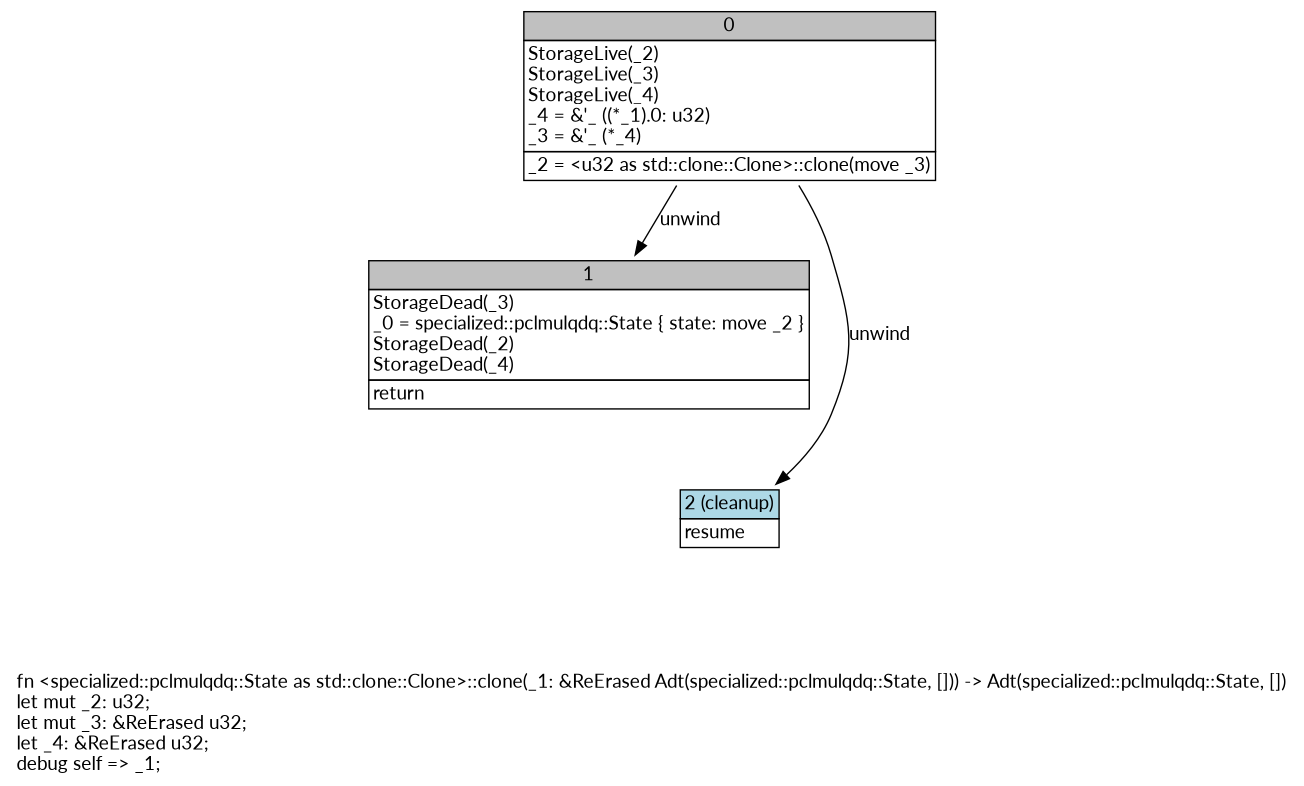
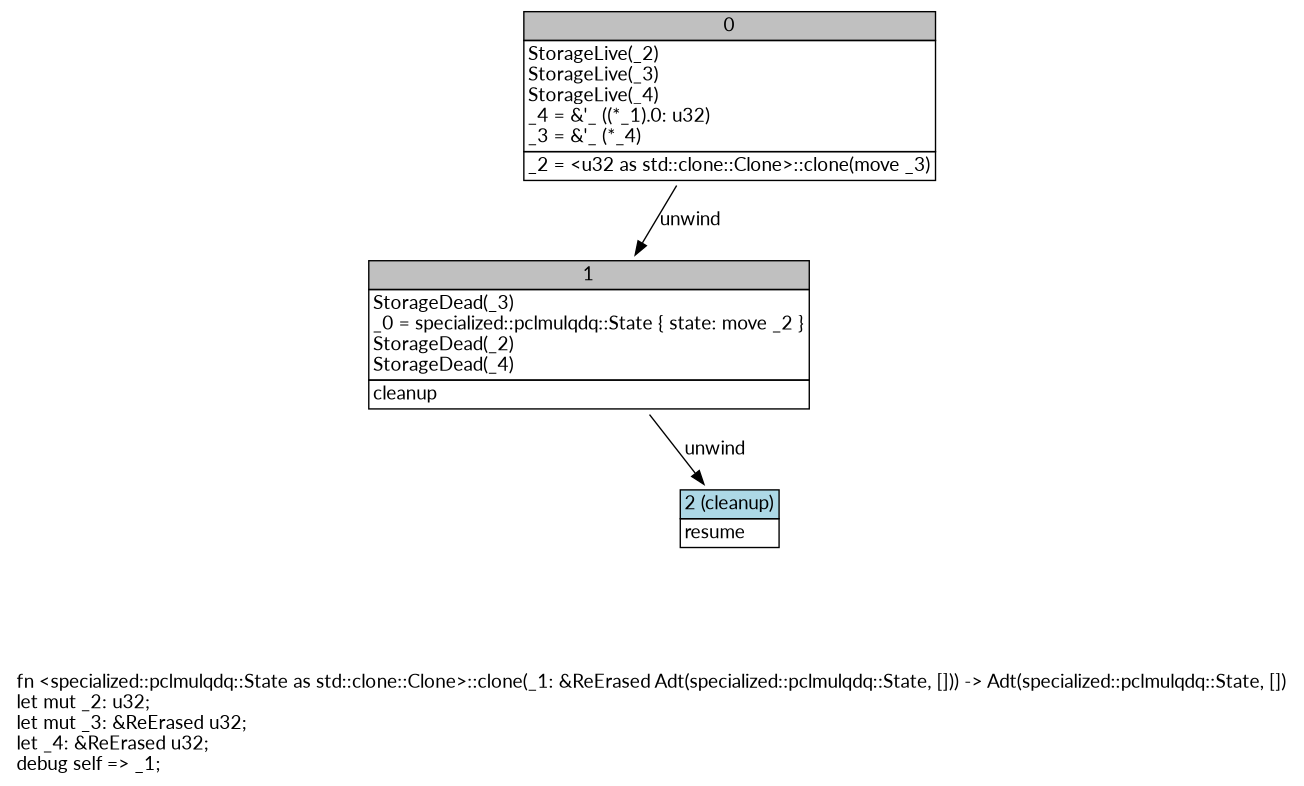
  digraph {
    fontname=Lato
    label=<fn &lt;specialized::pclmulqdq::State as std::clone::Clone&gt;::clone(_1: &amp;ReErased Adt(specialized::pclmulqdq::State, [])) -&gt; Adt(specialized::pclmulqdq::State, [])<br align="left"/>let mut _2: u32;<br align="left"/>let mut _3: &amp;ReErased u32;<br align="left"/>let _4: &amp;ReErased u32;<br align="left"/>debug self =&gt; _1;<br align="left"/>>
    node [fontname=Lato shape=none]
    edge [fontname=Lato]
    n1 [label=<<table border="0" cellborder="1" cellspacing="0"><tr><td bgcolor="gray" align="center" colspan="1">0</td></tr><tr><td align="left" balign="left">StorageLive(_2)<br/>StorageLive(_3)<br/>StorageLive(_4)<br/>_4 = &amp;'_ ((*_1).0: u32)<br/>_3 = &amp;'_ (*_4)<br/></td></tr><tr><td align="left">_2 = &lt;u32 as std::clone::Clone&gt;::clone(move _3)</td></tr></table>>]
-   n2 [label=<<table border="0" cellborder="1" cellspacing="0"><tr><td bgcolor="gray" align="center" colspan="1">1</td></tr><tr><td align="left" balign="left">StorageDead(_3)<br/>_0 = specialized::pclmulqdq::State { state: move _2 }<br/>StorageDead(_2)<br/>StorageDead(_4)<br/></td></tr><tr><td align="left">return</td></tr></table>>]
+   n2 [label=<<table border="0" cellborder="1" cellspacing="0"><tr><td bgcolor="gray" align="center" colspan="1">1</td></tr><tr><td align="left" balign="left">StorageDead(_3)<br/>_0 = specialized::pclmulqdq::State { state: move _2 }<br/>StorageDead(_2)<br/>StorageDead(_4)<br/></td></tr><tr><td align="left">cleanup</td></tr></table>>]
    n3 [label=<<table border="0" cellborder="1" cellspacing="0"><tr><td bgcolor="lightblue" align="center" colspan="1">2 (cleanup)</td></tr><tr><td align="left">resume</td></tr></table>>]
    n1 -> n2 [label=unwind]
-   n1 -> n3 [label=unwind]
+   n2 -> n3 [label=unwind]
  }
